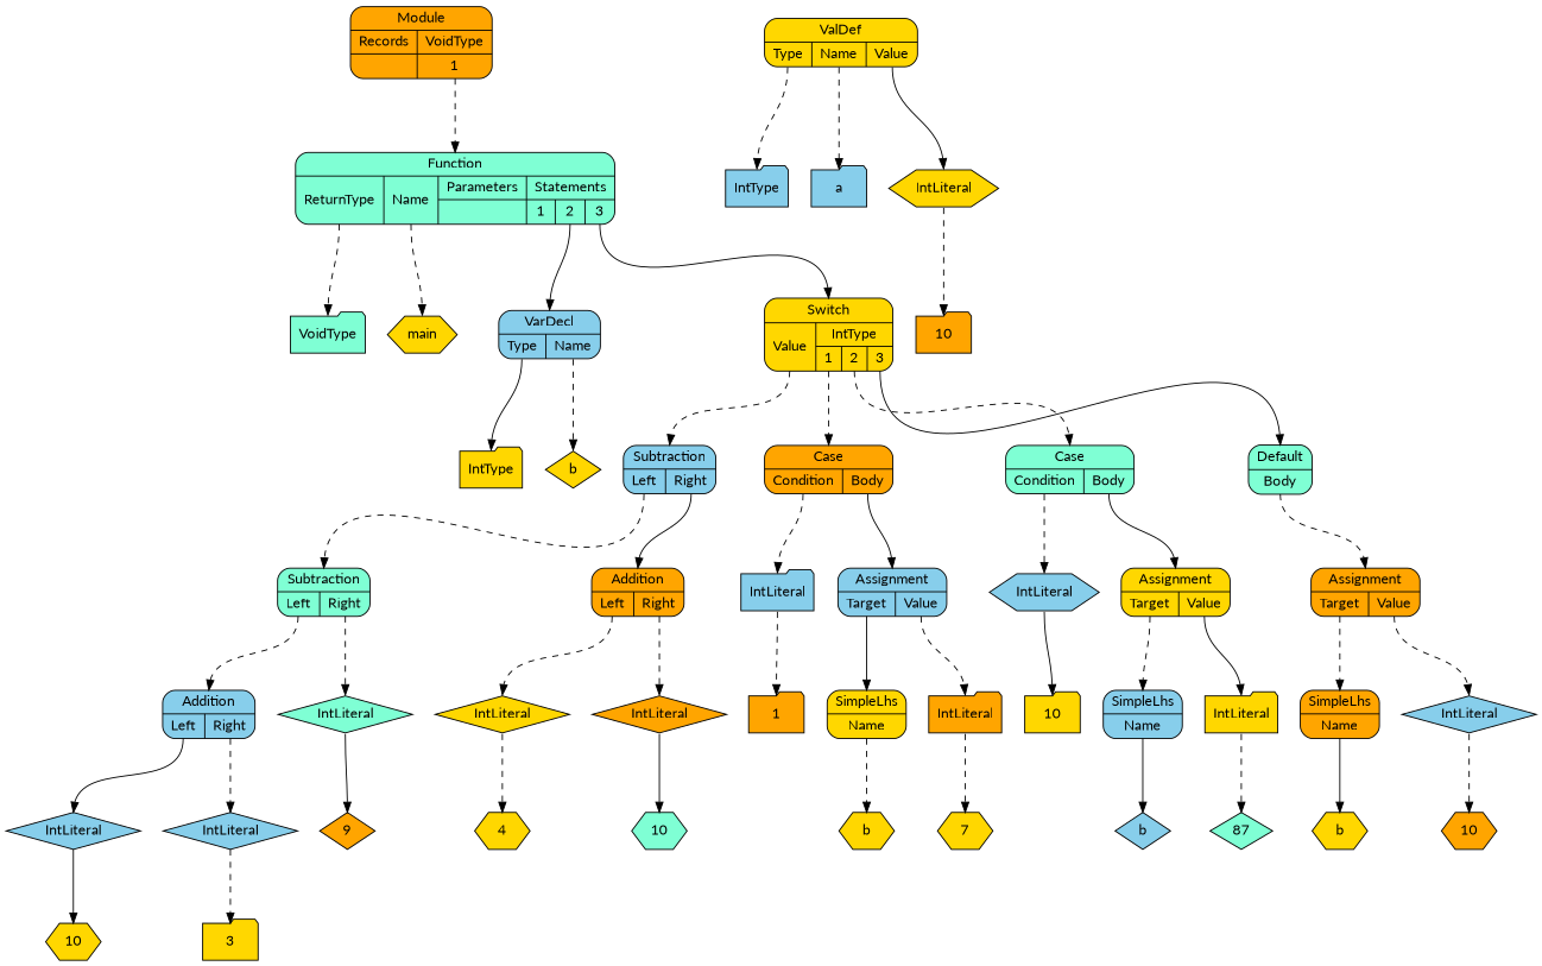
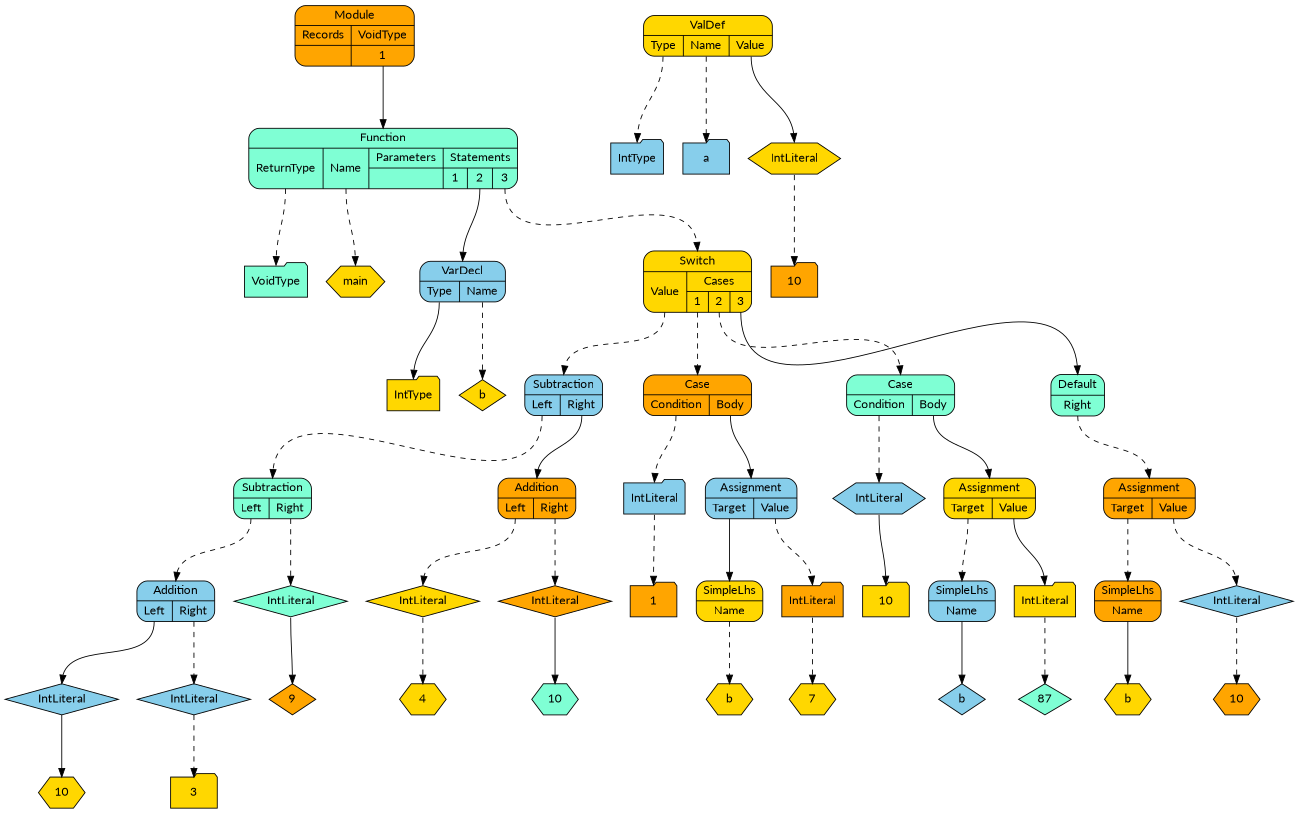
  digraph {
    fontname=Lato
    nodesep=0.3
    ordering=out
    ranksep=1
    node [fillcolor=gold fontname=Lato shape=Mrecord style=filled]
    edge [fontname=Lato headport=n style=dashed tailport="p0:s"]
    n1 [fillcolor=aquamarine label=VoidType shape=folder]
    n2 [label=main shape=hexagon]
    n3 [fillcolor=skyblue label=IntType shape=folder]
    n4 [fillcolor=skyblue label=a shape=folder]
    n5 [fillcolor=orange label=10 shape=folder]
    n6 [label=IntLiteral shape=hexagon]
    n7 [label="{ValDef|{<p0>Type|<p1>Name|<p2>Value}}"]
    n8 [label=IntType shape=folder]
    n9 [label=b shape=diamond]
    n10 [fillcolor=skyblue label="{VarDecl|{<p0>Type|<p1>Name}}"]
    n11 [label=10 shape=hexagon]
    n12 [fillcolor=skyblue label=IntLiteral shape=diamond]
    n13 [label=3 shape=folder]
    n14 [fillcolor=skyblue label=IntLiteral shape=diamond]
    n15 [fillcolor=skyblue label="{Addition|{<p0>Left|<p1>Right}}"]
    n16 [fillcolor=orange label=9 shape=diamond]
    n17 [fillcolor=aquamarine label=IntLiteral shape=diamond]
    n18 [fillcolor=aquamarine label="{Subtraction|{<p0>Left|<p1>Right}}"]
    n19 [label=4 shape=hexagon]
    n20 [label=IntLiteral shape=diamond]
    n21 [fillcolor=aquamarine label=10 shape=hexagon]
    n22 [fillcolor=orange label=IntLiteral shape=diamond]
    n23 [fillcolor=orange label="{Addition|{<p0>Left|<p1>Right}}"]
    n24 [fillcolor=skyblue label="{Subtraction|{<p0>Left|<p1>Right}}"]
    n25 [fillcolor=orange label=1 shape=folder]
    n26 [fillcolor=skyblue label=IntLiteral shape=folder]
    n27 [label=b shape=hexagon]
    n28 [label="{SimpleLhs|{<p0>Name}}"]
    n29 [label=7 shape=hexagon]
    n30 [fillcolor=orange label=IntLiteral shape=folder]
    n31 [fillcolor=skyblue label="{Assignment|{<p0>Target|<p1>Value}}"]
    n32 [fillcolor=orange label="{Case|{<p0>Condition|<p1>Body}}"]
    n33 [label=10 shape=folder]
    n34 [fillcolor=skyblue label=IntLiteral shape=hexagon]
    n35 [fillcolor=skyblue label=b shape=diamond]
    n36 [fillcolor=skyblue label="{SimpleLhs|{<p0>Name}}"]
    n37 [fillcolor=aquamarine label=87 shape=diamond]
    n38 [label=IntLiteral shape=folder]
    n39 [label="{Assignment|{<p0>Target|<p1>Value}}"]
    n40 [fillcolor=aquamarine label="{Case|{<p0>Condition|<p1>Body}}"]
    n41 [label=b shape=hexagon]
    n42 [fillcolor=orange label="{SimpleLhs|{<p0>Name}}"]
    n43 [fillcolor=orange label=10 shape=hexagon]
    n44 [fillcolor=skyblue label=IntLiteral shape=diamond]
    n45 [fillcolor=orange label="{Assignment|{<p0>Target|<p1>Value}}"]
-   n46 [fillcolor=aquamarine label="{Default|{<p0>Body}}"]
-   n47 [label="{Switch|{<p0>Value|{IntType|{<p1_0>1|<p1_1>2|<p1_2>3}}}}"]
+   n46 [fillcolor=aquamarine label="{Default|{<p0>Right}}"]
+   n47 [label="{Switch|{<p0>Value|{Cases|{<p1_0>1|<p1_1>2|<p1_2>3}}}}"]
    n48 [fillcolor=aquamarine label="{Function|{<p0>ReturnType|<p1>Name|{Parameters|{}}|{Statements|{<p3_0>1|<p3_1>2|<p3_2>3}}}}"]
    n49 [fillcolor=orange label="{Module|{{Records|{}}|{VoidType|{<p1_0>1}}}}"]
    n6 -> n5 [tailport=s]
    n7 -> n3
    n7 -> n4 [tailport="p1:s"]
    n7 -> n6 [style=solid tailport="p2:s"]
    n10 -> n8 [style=solid]
    n10 -> n9 [tailport="p1:s"]
    n12 -> n11 [style=solid tailport=s]
    n14 -> n13 [tailport=s]
    n15 -> n12 [style=solid]
    n15 -> n14 [tailport="p1:s"]
    n17 -> n16 [style=solid tailport=s]
    n18 -> n15
    n18 -> n17 [tailport="p1:s"]
    n20 -> n19 [tailport=s]
    n22 -> n21 [style=solid tailport=s]
    n23 -> n20
    n23 -> n22 [tailport="p1:s"]
    n24 -> n18
    n24 -> n23 [style=solid tailport="p1:s"]
    n26 -> n25 [tailport=s]
    n28 -> n27
    n30 -> n29 [tailport=s]
    n31 -> n28 [style=solid]
    n31 -> n30 [tailport="p1:s"]
    n32 -> n26
    n32 -> n31 [style=solid tailport="p1:s"]
    n34 -> n33 [style=solid tailport=s]
    n36 -> n35 [style=solid]
    n38 -> n37 [tailport=s]
    n39 -> n36
    n39 -> n38 [style=solid tailport="p1:s"]
    n40 -> n34
    n40 -> n39 [style=solid tailport="p1:s"]
    n42 -> n41 [style=solid]
    n44 -> n43 [tailport=s]
    n45 -> n42
    n45 -> n44 [tailport="p1:s"]
    n46 -> n45
    n47 -> n24
    n47 -> n32 [tailport="p1_0:s"]
    n47 -> n40 [tailport="p1_1:s"]
    n47 -> n46 [style=solid tailport="p1_2:s"]
    n48 -> n1
    n48 -> n2 [tailport="p1:s"]
    n48 -> n10 [style=solid tailport="p3_1:s"]
-   n48 -> n47 [style=solid tailport="p3_2:s"]
-   n49 -> n48 [tailport="p1_0:s"]
+   n48 -> n47 [tailport="p3_2:s"]
+   n49 -> n48 [style=solid tailport="p1_0:s"]
  }
